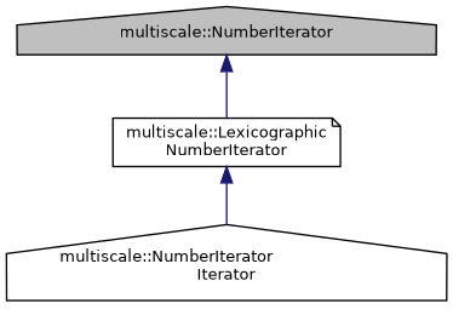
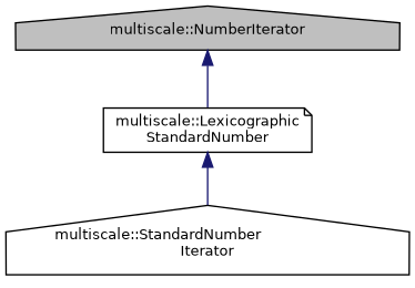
  digraph {
    node [color=black fillcolor=white fontname=Helvetica fontsize=10 shape=house style=filled]
    edge [color=midnightblue dir=back fontname=Helvetica fontsize=10 labelfontname=Helvetica labelfontsize=10 style=solid]
    n1 [fillcolor=grey75 fontcolor=black height=0.2 label="multiscale::NumberIterator" width=0.4]
-   n2 [height=0.2 label="multiscale::Lexicographic\lNumberIterator" shape=note width=0.4]
-   n3 [height=0.2 label="multiscale::NumberIterator\lIterator" width=0.4]
+   n2 [height=0.2 label="multiscale::Lexicographic\lStandardNumber" shape=note width=0.4]
+   n3 [height=0.2 label="multiscale::StandardNumber\lIterator" width=0.4]
    n1 -> n2
    n2 -> n3
  }
